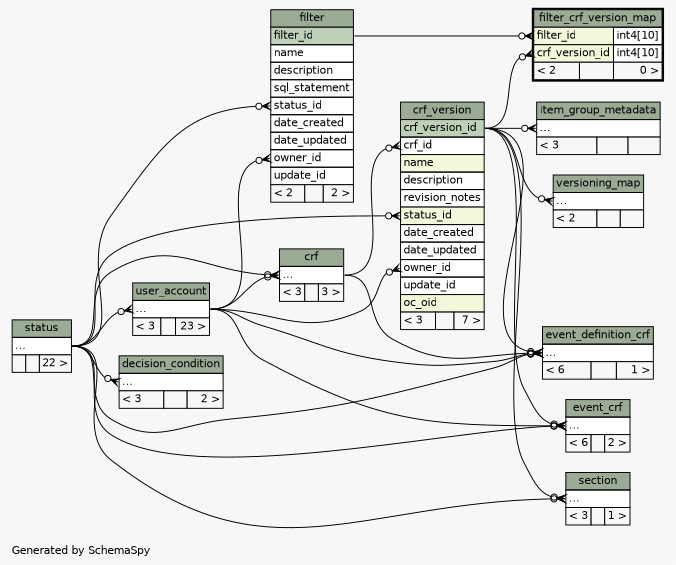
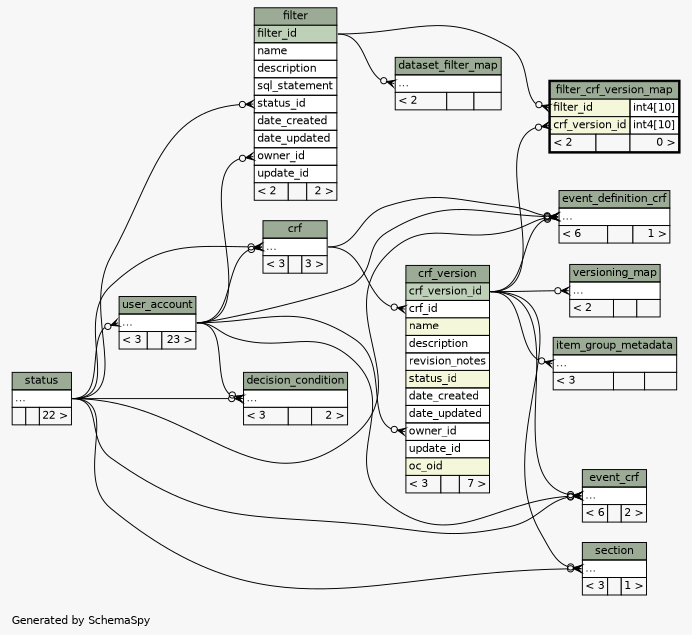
  digraph {
    bgcolor="#f7f7f7"
    fontname=Helvetica
    fontsize=11
    label="\nGenerated by SchemaSpy"
    labeljust=l
    nodesep=0.18
    rankdir=RL
    ranksep=0.46
    node [fontname=Helvetica fontsize=11 shape=plaintext]
    edge [arrowhead=none arrowsize=0.8 arrowtail=crowodot dir=back headport="elipses:e" tailport="elipses:w"]
    n1 [label=<     <TABLE BORDER="0" CELLBORDER="1" CELLSPACING="0" BGCOLOR="#ffffff">       <TR><TD COLSPAN="3" BGCOLOR="#9bab96" ALIGN="CENTER">crf</TD></TR>       <TR><TD PORT="elipses" COLSPAN="3" ALIGN="LEFT">...</TD></TR>       <TR><TD ALIGN="LEFT" BGCOLOR="#f7f7f7">&lt; 3</TD><TD ALIGN="RIGHT" BGCOLOR="#f7f7f7">  </TD><TD ALIGN="RIGHT" BGCOLOR="#f7f7f7">3 &gt;</TD></TR>     </TABLE>>]
    n2 [label=<     <TABLE BORDER="0" CELLBORDER="1" CELLSPACING="0" BGCOLOR="#ffffff">       <TR><TD COLSPAN="3" BGCOLOR="#9bab96" ALIGN="CENTER">user_account</TD></TR>       <TR><TD PORT="elipses" COLSPAN="3" ALIGN="LEFT">...</TD></TR>       <TR><TD ALIGN="LEFT" BGCOLOR="#f7f7f7">&lt; 3</TD><TD ALIGN="RIGHT" BGCOLOR="#f7f7f7">  </TD><TD ALIGN="RIGHT" BGCOLOR="#f7f7f7">23 &gt;</TD></TR>     </TABLE>>]
    n3 [label=<     <TABLE BORDER="0" CELLBORDER="1" CELLSPACING="0" BGCOLOR="#ffffff">       <TR><TD COLSPAN="3" BGCOLOR="#9bab96" ALIGN="CENTER">status</TD></TR>       <TR><TD PORT="elipses" COLSPAN="3" ALIGN="LEFT">...</TD></TR>       <TR><TD ALIGN="LEFT" BGCOLOR="#f7f7f7">  </TD><TD ALIGN="RIGHT" BGCOLOR="#f7f7f7">  </TD><TD ALIGN="RIGHT" BGCOLOR="#f7f7f7">22 &gt;</TD></TR>     </TABLE>>]
    n4 [label=<     <TABLE BORDER="0" CELLBORDER="1" CELLSPACING="0" BGCOLOR="#ffffff">       <TR><TD COLSPAN="3" BGCOLOR="#9bab96" ALIGN="CENTER">crf_version</TD></TR>       <TR><TD PORT="crf_version_id" COLSPAN="3" BGCOLOR="#bed1b8" ALIGN="LEFT">crf_version_id</TD></TR>       <TR><TD PORT="crf_id" COLSPAN="3" ALIGN="LEFT">crf_id</TD></TR>       <TR><TD PORT="name" COLSPAN="3" BGCOLOR="#f4f7da" ALIGN="LEFT">name</TD></TR>       <TR><TD PORT="description" COLSPAN="3" ALIGN="LEFT">description</TD></TR>       <TR><TD PORT="revision_notes" COLSPAN="3" ALIGN="LEFT">revision_notes</TD></TR>       <TR><TD PORT="status_id" COLSPAN="3" BGCOLOR="#f4f7da" ALIGN="LEFT">status_id</TD></TR>       <TR><TD PORT="date_created" COLSPAN="3" ALIGN="LEFT">date_created</TD></TR>       <TR><TD PORT="date_updated" COLSPAN="3" ALIGN="LEFT">date_updated</TD></TR>       <TR><TD PORT="owner_id" COLSPAN="3" ALIGN="LEFT">owner_id</TD></TR>       <TR><TD PORT="update_id" COLSPAN="3" ALIGN="LEFT">update_id</TD></TR>       <TR><TD PORT="oc_oid" COLSPAN="3" BGCOLOR="#f4f7da" ALIGN="LEFT">oc_oid</TD></TR>       <TR><TD ALIGN="LEFT" BGCOLOR="#f7f7f7">&lt; 3</TD><TD ALIGN="RIGHT" BGCOLOR="#f7f7f7">  </TD><TD ALIGN="RIGHT" BGCOLOR="#f7f7f7">7 &gt;</TD></TR>     </TABLE>>]
+   n5 [label=<     <TABLE BORDER="0" CELLBORDER="1" CELLSPACING="0" BGCOLOR="#ffffff">       <TR><TD COLSPAN="3" BGCOLOR="#9bab96" ALIGN="CENTER">dataset_filter_map</TD></TR>       <TR><TD PORT="elipses" COLSPAN="3" ALIGN="LEFT">...</TD></TR>       <TR><TD ALIGN="LEFT" BGCOLOR="#f7f7f7">&lt; 2</TD><TD ALIGN="RIGHT" BGCOLOR="#f7f7f7">  </TD><TD ALIGN="RIGHT" BGCOLOR="#f7f7f7">  </TD></TR>     </TABLE>>]
    n6 [label=<     <TABLE BORDER="0" CELLBORDER="1" CELLSPACING="0" BGCOLOR="#ffffff">       <TR><TD COLSPAN="3" BGCOLOR="#9bab96" ALIGN="CENTER">filter</TD></TR>       <TR><TD PORT="filter_id" COLSPAN="3" BGCOLOR="#bed1b8" ALIGN="LEFT">filter_id</TD></TR>       <TR><TD PORT="name" COLSPAN="3" ALIGN="LEFT">name</TD></TR>       <TR><TD PORT="description" COLSPAN="3" ALIGN="LEFT">description</TD></TR>       <TR><TD PORT="sql_statement" COLSPAN="3" ALIGN="LEFT">sql_statement</TD></TR>       <TR><TD PORT="status_id" COLSPAN="3" ALIGN="LEFT">status_id</TD></TR>       <TR><TD PORT="date_created" COLSPAN="3" ALIGN="LEFT">date_created</TD></TR>       <TR><TD PORT="date_updated" COLSPAN="3" ALIGN="LEFT">date_updated</TD></TR>       <TR><TD PORT="owner_id" COLSPAN="3" ALIGN="LEFT">owner_id</TD></TR>       <TR><TD PORT="update_id" COLSPAN="3" ALIGN="LEFT">update_id</TD></TR>       <TR><TD ALIGN="LEFT" BGCOLOR="#f7f7f7">&lt; 2</TD><TD ALIGN="RIGHT" BGCOLOR="#f7f7f7">  </TD><TD ALIGN="RIGHT" BGCOLOR="#f7f7f7">2 &gt;</TD></TR>     </TABLE>>]
    n7 [label=<     <TABLE BORDER="0" CELLBORDER="1" CELLSPACING="0" BGCOLOR="#ffffff">       <TR><TD COLSPAN="3" BGCOLOR="#9bab96" ALIGN="CENTER">decision_condition</TD></TR>       <TR><TD PORT="elipses" COLSPAN="3" ALIGN="LEFT">...</TD></TR>       <TR><TD ALIGN="LEFT" BGCOLOR="#f7f7f7">&lt; 3</TD><TD ALIGN="RIGHT" BGCOLOR="#f7f7f7">  </TD><TD ALIGN="RIGHT" BGCOLOR="#f7f7f7">2 &gt;</TD></TR>     </TABLE>>]
    n8 [label=<     <TABLE BORDER="0" CELLBORDER="1" CELLSPACING="0" BGCOLOR="#ffffff">       <TR><TD COLSPAN="3" BGCOLOR="#9bab96" ALIGN="CENTER">event_crf</TD></TR>       <TR><TD PORT="elipses" COLSPAN="3" ALIGN="LEFT">...</TD></TR>       <TR><TD ALIGN="LEFT" BGCOLOR="#f7f7f7">&lt; 6</TD><TD ALIGN="RIGHT" BGCOLOR="#f7f7f7">  </TD><TD ALIGN="RIGHT" BGCOLOR="#f7f7f7">2 &gt;</TD></TR>     </TABLE>>]
    n9 [label=<     <TABLE BORDER="0" CELLBORDER="1" CELLSPACING="0" BGCOLOR="#ffffff">       <TR><TD COLSPAN="3" BGCOLOR="#9bab96" ALIGN="CENTER">event_definition_crf</TD></TR>       <TR><TD PORT="elipses" COLSPAN="3" ALIGN="LEFT">...</TD></TR>       <TR><TD ALIGN="LEFT" BGCOLOR="#f7f7f7">&lt; 6</TD><TD ALIGN="RIGHT" BGCOLOR="#f7f7f7">  </TD><TD ALIGN="RIGHT" BGCOLOR="#f7f7f7">1 &gt;</TD></TR>     </TABLE>>]
    n10 [label=<     <TABLE BORDER="2" CELLBORDER="1" CELLSPACING="0" BGCOLOR="#ffffff">       <TR><TD COLSPAN="3" BGCOLOR="#9bab96" ALIGN="CENTER">filter_crf_version_map</TD></TR>       <TR><TD PORT="filter_id" COLSPAN="2" BGCOLOR="#f4f7da" ALIGN="LEFT">filter_id</TD><TD PORT="filter_id.type" ALIGN="LEFT">int4[10]</TD></TR>       <TR><TD PORT="crf_version_id" COLSPAN="2" BGCOLOR="#f4f7da" ALIGN="LEFT">crf_version_id</TD><TD PORT="crf_version_id.type" ALIGN="LEFT">int4[10]</TD></TR>       <TR><TD ALIGN="LEFT" BGCOLOR="#f7f7f7">&lt; 2</TD><TD ALIGN="RIGHT" BGCOLOR="#f7f7f7">  </TD><TD ALIGN="RIGHT" BGCOLOR="#f7f7f7">0 &gt;</TD></TR>     </TABLE>>]
    n11 [label=<     <TABLE BORDER="0" CELLBORDER="1" CELLSPACING="0" BGCOLOR="#ffffff">       <TR><TD COLSPAN="3" BGCOLOR="#9bab96" ALIGN="CENTER">item_group_metadata</TD></TR>       <TR><TD PORT="elipses" COLSPAN="3" ALIGN="LEFT">...</TD></TR>       <TR><TD ALIGN="LEFT" BGCOLOR="#f7f7f7">&lt; 3</TD><TD ALIGN="RIGHT" BGCOLOR="#f7f7f7">  </TD><TD ALIGN="RIGHT" BGCOLOR="#f7f7f7">  </TD></TR>     </TABLE>>]
    n12 [label=<     <TABLE BORDER="0" CELLBORDER="1" CELLSPACING="0" BGCOLOR="#ffffff">       <TR><TD COLSPAN="3" BGCOLOR="#9bab96" ALIGN="CENTER">section</TD></TR>       <TR><TD PORT="elipses" COLSPAN="3" ALIGN="LEFT">...</TD></TR>       <TR><TD ALIGN="LEFT" BGCOLOR="#f7f7f7">&lt; 3</TD><TD ALIGN="RIGHT" BGCOLOR="#f7f7f7">  </TD><TD ALIGN="RIGHT" BGCOLOR="#f7f7f7">1 &gt;</TD></TR>     </TABLE>>]
    n13 [label=<     <TABLE BORDER="0" CELLBORDER="1" CELLSPACING="0" BGCOLOR="#ffffff">       <TR><TD COLSPAN="3" BGCOLOR="#9bab96" ALIGN="CENTER">versioning_map</TD></TR>       <TR><TD PORT="elipses" COLSPAN="3" ALIGN="LEFT">...</TD></TR>       <TR><TD ALIGN="LEFT" BGCOLOR="#f7f7f7">&lt; 2</TD><TD ALIGN="RIGHT" BGCOLOR="#f7f7f7">  </TD><TD ALIGN="RIGHT" BGCOLOR="#f7f7f7">  </TD></TR>     </TABLE>>]
    n1 -> n2
    n1 -> n3
    n2 -> n3
    n4 -> n1 [tailport="crf_id:w"]
    n4 -> n2 [tailport="owner_id:w"]
-   n4 -> n3 [tailport="status_id:w"]
+   n5 -> n6 [headport="filter_id:e"]
    n6 -> n2 [tailport="owner_id:w"]
    n6 -> n3 [tailport="status_id:w"]
+   n7 -> n2
    n7 -> n3
    n8 -> n2
    n8 -> n3
    n8 -> n4 [headport="crf_version_id:e"]
    n9 -> n1
    n9 -> n2
    n9 -> n3
    n9 -> n4 [headport="crf_version_id:e"]
    n10 -> n4 [headport="crf_version_id:e" tailport="crf_version_id:w"]
    n10 -> n6 [headport="filter_id:e" tailport="filter_id:w"]
    n11 -> n4 [headport="crf_version_id:e"]
    n12 -> n3
    n12 -> n4 [headport="crf_version_id:e"]
    n13 -> n4 [headport="crf_version_id:e"]
  }
